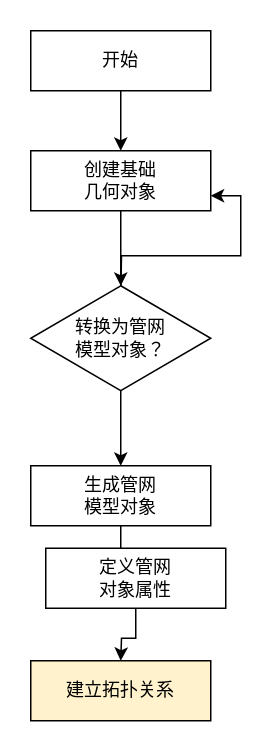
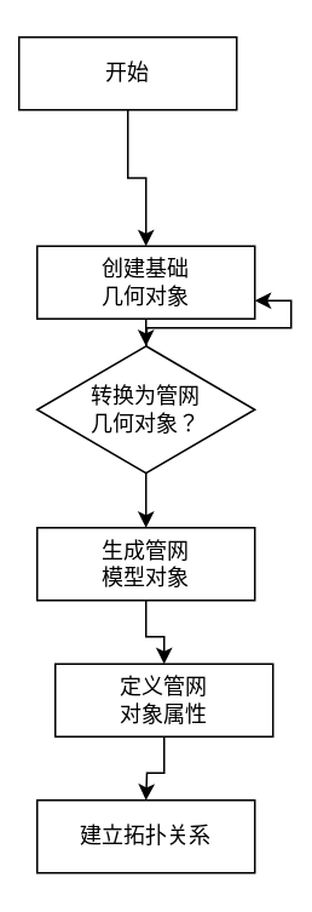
  <mxCell id="0" />
  <mxCell id="1" parent="0" />
  <mxCell id="2" value="" style="edgeStyle=orthogonalEdgeStyle;rounded=0;orthogonalLoop=1;jettySize=auto;html=1;entryX=0.5;entryY=0;entryDx=0;entryDy=0;" edge="1" parent="1" source="3" target="5"><mxGeometry relative="1" as="geometry"><mxPoint x="80" y="90" as="targetPoint" /></mxGeometry></mxCell>
- <mxCell id="3" value="&lt;font style=&quot;vertical-align: inherit&quot;&gt;&lt;font style=&quot;vertical-align: inherit&quot;&gt;开始&lt;/font&gt;&lt;/font&gt;" style="rounded=0;whiteSpace=wrap;html=1;" vertex="1" parent="1"><mxGeometry x="20" y="20" width="120" height="40" as="geometry" /></mxCell>
+ <mxCell id="3" value="&lt;font style=&quot;vertical-align: inherit&quot;&gt;&lt;font style=&quot;vertical-align: inherit&quot;&gt;开始&lt;/font&gt;&lt;/font&gt;" style="rounded=0;whiteSpace=wrap;html=1;" vertex="1" parent="1"><mxGeometry x="10" y="20" width="120" height="40" as="geometry" /></mxCell>
  <mxCell id="4" value="" style="edgeStyle=orthogonalEdgeStyle;rounded=0;orthogonalLoop=1;jettySize=auto;html=1;" edge="1" parent="1" source="5" target="8"><mxGeometry relative="1" as="geometry" /></mxCell>
- <mxCell id="5" value="&lt;font style=&quot;vertical-align: inherit&quot;&gt;&lt;font style=&quot;vertical-align: inherit&quot;&gt;&lt;font style=&quot;vertical-align: inherit&quot;&gt;&lt;font style=&quot;vertical-align: inherit&quot;&gt;&lt;font style=&quot;vertical-align: inherit&quot;&gt;&lt;font style=&quot;vertical-align: inherit&quot;&gt;创建基础&lt;br&gt;几何对象&lt;/font&gt;&lt;/font&gt;&lt;/font&gt;&lt;/font&gt;&lt;/font&gt;&lt;/font&gt;" style="rounded=0;whiteSpace=wrap;html=1;" vertex="1" parent="1"><mxGeometry x="20" y="100" width="120" height="40" as="geometry" /></mxCell>
+ <mxCell id="5" value="&lt;font style=&quot;vertical-align: inherit&quot;&gt;&lt;font style=&quot;vertical-align: inherit&quot;&gt;&lt;font style=&quot;vertical-align: inherit&quot;&gt;&lt;font style=&quot;vertical-align: inherit&quot;&gt;&lt;font style=&quot;vertical-align: inherit&quot;&gt;&lt;font style=&quot;vertical-align: inherit&quot;&gt;创建基础&lt;br&gt;几何对象&lt;/font&gt;&lt;/font&gt;&lt;/font&gt;&lt;/font&gt;&lt;/font&gt;&lt;/font&gt;" style="rounded=0;whiteSpace=wrap;html=1;" vertex="1" parent="1"><mxGeometry x="20" y="135" width="120" height="40" as="geometry" /></mxCell>
  <mxCell id="6" value="" style="edgeStyle=orthogonalEdgeStyle;rounded=0;orthogonalLoop=1;jettySize=auto;html=1;" edge="1" parent="1" source="8" target="10"><mxGeometry relative="1" as="geometry" /></mxCell>
  <mxCell id="7" value="" style="edgeStyle=orthogonalEdgeStyle;rounded=0;orthogonalLoop=1;jettySize=auto;html=1;entryX=1;entryY=0.75;entryDx=0;entryDy=0;" edge="1" parent="1" target="5"><mxGeometry relative="1" as="geometry"><mxPoint x="80" y="200" as="sourcePoint" /><mxPoint x="240" y="190" as="targetPoint" /></mxGeometry></mxCell>
- <mxCell id="8" value="&lt;font style=&quot;vertical-align: inherit&quot;&gt;&lt;font style=&quot;vertical-align: inherit&quot;&gt;&lt;font style=&quot;vertical-align: inherit&quot;&gt;&lt;font style=&quot;vertical-align: inherit&quot;&gt;&lt;font style=&quot;vertical-align: inherit&quot;&gt;&lt;font style=&quot;vertical-align: inherit&quot;&gt;&lt;font style=&quot;vertical-align: inherit&quot;&gt;&lt;font style=&quot;vertical-align: inherit&quot;&gt;&lt;font style=&quot;vertical-align: inherit&quot;&gt;&lt;font style=&quot;vertical-align: inherit&quot;&gt;转换为管网&lt;/font&gt;&lt;/font&gt;&lt;/font&gt;&lt;/font&gt;&lt;/font&gt;&lt;/font&gt;&lt;br&gt;&lt;font style=&quot;vertical-align: inherit&quot;&gt;&lt;font style=&quot;vertical-align: inherit&quot;&gt;&lt;font style=&quot;vertical-align: inherit&quot;&gt;&lt;font style=&quot;vertical-align: inherit&quot;&gt;&lt;font style=&quot;vertical-align: inherit&quot;&gt;&lt;font style=&quot;vertical-align: inherit&quot;&gt;模型对象？&lt;/font&gt;&lt;/font&gt;&lt;/font&gt;&lt;/font&gt;&lt;/font&gt;&lt;/font&gt;&lt;/font&gt;&lt;/font&gt;&lt;/font&gt;&lt;/font&gt;" style="rhombus;whiteSpace=wrap;html=1;rounded=0;" vertex="1" parent="1"><mxGeometry x="20" y="190" width="120" height="70" as="geometry" /></mxCell>
+ <mxCell id="8" value="&lt;font style=&quot;vertical-align: inherit&quot;&gt;&lt;font style=&quot;vertical-align: inherit&quot;&gt;&lt;font style=&quot;vertical-align: inherit&quot;&gt;&lt;font style=&quot;vertical-align: inherit&quot;&gt;&lt;font style=&quot;vertical-align: inherit&quot;&gt;&lt;font style=&quot;vertical-align: inherit&quot;&gt;&lt;font style=&quot;vertical-align: inherit&quot;&gt;&lt;font style=&quot;vertical-align: inherit&quot;&gt;&lt;font style=&quot;vertical-align: inherit&quot;&gt;&lt;font style=&quot;vertical-align: inherit&quot;&gt;转换为管网&lt;/font&gt;&lt;/font&gt;&lt;/font&gt;&lt;/font&gt;&lt;/font&gt;&lt;/font&gt;&lt;br&gt;&lt;font style=&quot;vertical-align: inherit&quot;&gt;&lt;font style=&quot;vertical-align: inherit&quot;&gt;&lt;font style=&quot;vertical-align: inherit&quot;&gt;&lt;font style=&quot;vertical-align: inherit&quot;&gt;&lt;font style=&quot;vertical-align: inherit&quot;&gt;&lt;font style=&quot;vertical-align: inherit&quot;&gt;几何对象？&lt;/font&gt;&lt;/font&gt;&lt;/font&gt;&lt;/font&gt;&lt;/font&gt;&lt;/font&gt;&lt;/font&gt;&lt;/font&gt;&lt;/font&gt;&lt;/font&gt;" style="rhombus;whiteSpace=wrap;html=1;rounded=0;" vertex="1" parent="1"><mxGeometry x="20" y="190" width="120" height="70" as="geometry" /></mxCell>
  <mxCell id="9" value="" style="edgeStyle=orthogonalEdgeStyle;rounded=0;orthogonalLoop=1;jettySize=auto;html=1;" edge="1" parent="1" source="10" target="12"><mxGeometry relative="1" as="geometry" /></mxCell>
- <mxCell id="10" value="&lt;font style=&quot;vertical-align: inherit&quot;&gt;&lt;font style=&quot;vertical-align: inherit&quot;&gt;生成管网&lt;br&gt;模型对象&lt;/font&gt;&lt;/font&gt;" style="whiteSpace=wrap;html=1;rounded=0;" vertex="1" parent="1"><mxGeometry x="20" y="310" width="120" height="40" as="geometry" /></mxCell>
+ <mxCell id="10" value="&lt;font style=&quot;vertical-align: inherit&quot;&gt;&lt;font style=&quot;vertical-align: inherit&quot;&gt;生成管网&lt;br&gt;模型对象&lt;/font&gt;&lt;/font&gt;" style="whiteSpace=wrap;html=1;rounded=0;" vertex="1" parent="1"><mxGeometry x="20" y="290" width="120" height="40" as="geometry" /></mxCell>
  <mxCell id="11" value="" style="edgeStyle=orthogonalEdgeStyle;rounded=0;orthogonalLoop=1;jettySize=auto;html=1;" edge="1" parent="1" source="12"><mxGeometry relative="1" as="geometry"><mxPoint x="80" y="440" as="targetPoint" /></mxGeometry></mxCell>
  <mxCell id="12" value="&lt;font style=&quot;vertical-align: inherit&quot;&gt;&lt;font style=&quot;vertical-align: inherit&quot;&gt;定义管网&lt;br&gt;对象属性&lt;/font&gt;&lt;/font&gt;" style="whiteSpace=wrap;html=1;rounded=0;" vertex="1" parent="1"><mxGeometry x="30" y="365" width="120" height="40" as="geometry" /></mxCell>
- <mxCell id="13" value="&lt;font style=&quot;vertical-align: inherit&quot;&gt;&lt;font style=&quot;vertical-align: inherit&quot;&gt;建立拓扑关系&lt;/font&gt;&lt;/font&gt;" style="whiteSpace=wrap;html=1;rounded=0;fillColor=#fff2cc;" vertex="1" parent="1"><mxGeometry x="20" y="440" width="120" height="40" as="geometry" /></mxCell>
+ <mxCell id="13" value="&lt;font style=&quot;vertical-align: inherit&quot;&gt;&lt;font style=&quot;vertical-align: inherit&quot;&gt;建立拓扑关系&lt;/font&gt;&lt;/font&gt;" style="whiteSpace=wrap;html=1;rounded=0;" vertex="1" parent="1"><mxGeometry x="20" y="440" width="120" height="40" as="geometry" /></mxCell>
